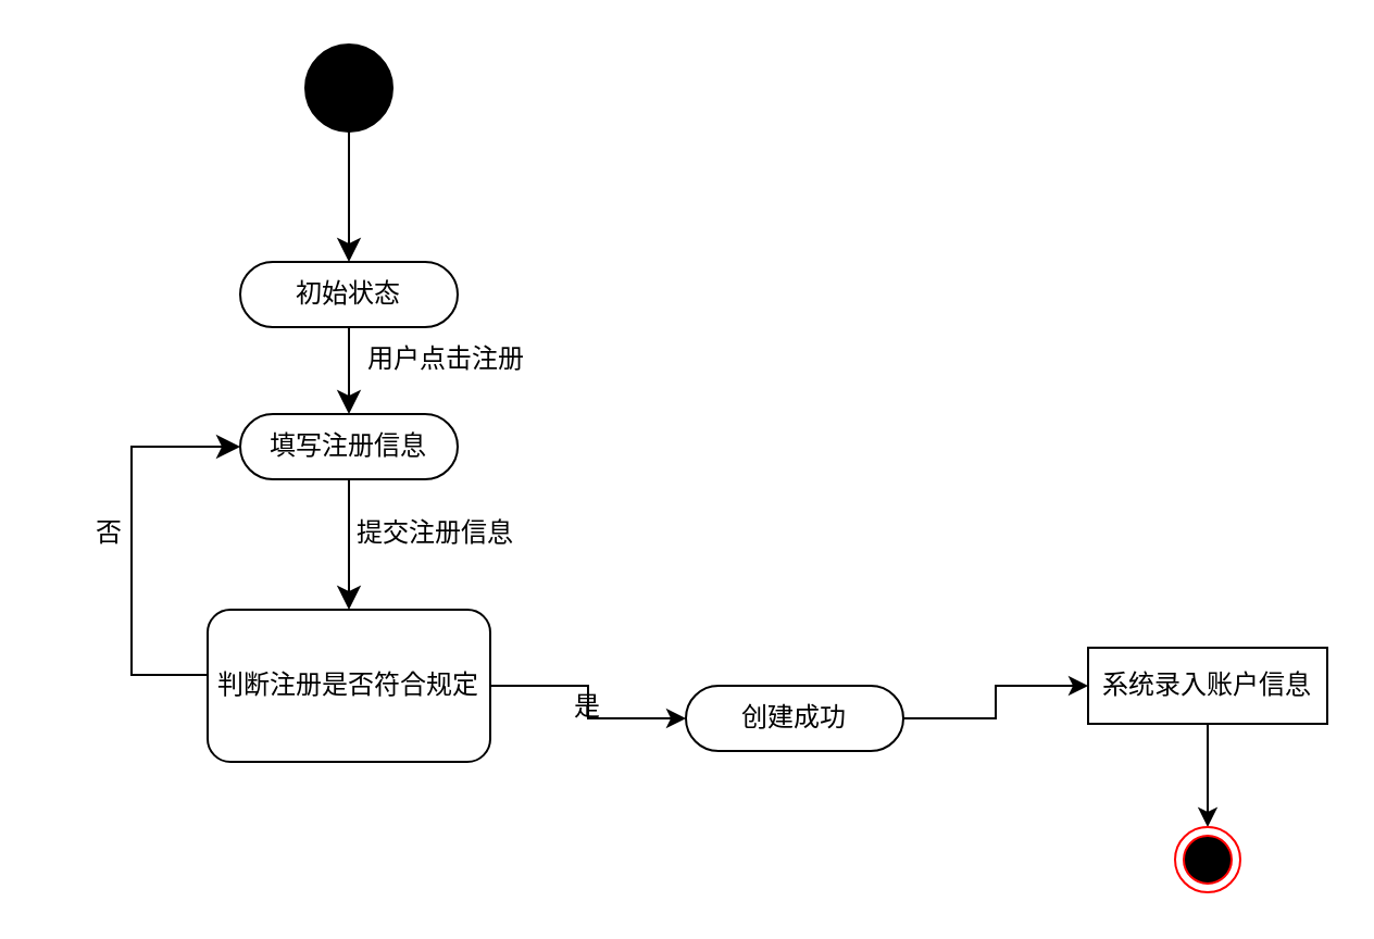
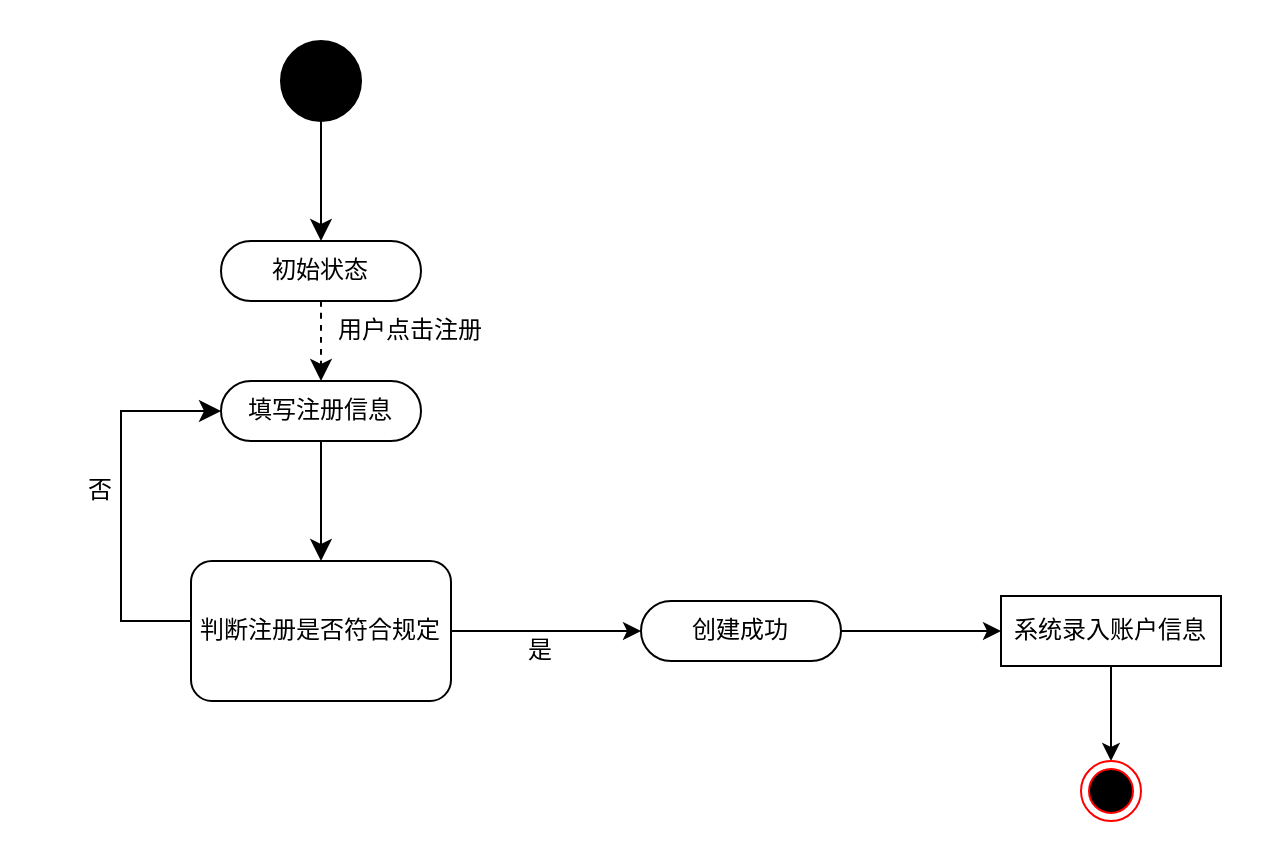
  <mxCell id="0" />
  <mxCell id="1" parent="0" />
  <mxCell id="2" style="edgeStyle=none;curved=1;rounded=0;orthogonalLoop=1;jettySize=auto;html=1;exitX=0.5;exitY=1;exitDx=0;exitDy=0;fontSize=12;startSize=8;endSize=8;" edge="1" parent="1" source="3" target="5"><mxGeometry relative="1" as="geometry" /></mxCell>
  <mxCell id="3" value="" style="ellipse;whiteSpace=wrap;html=1;rounded=0;shadow=0;comic=0;labelBackgroundColor=none;strokeWidth=1;fillColor=#000000;fontFamily=Verdana;fontSize=12;align=center;" vertex="1" parent="1"><mxGeometry x="140" y="20" width="40" height="40" as="geometry" /></mxCell>
- <mxCell id="4" style="edgeStyle=none;curved=1;rounded=0;orthogonalLoop=1;jettySize=auto;html=1;exitX=0.5;exitY=1;exitDx=0;exitDy=0;fontSize=12;startSize=8;endSize=8;" edge="1" parent="1" source="5" target="8"><mxGeometry relative="1" as="geometry" /></mxCell>
+ <mxCell id="4" style="edgeStyle=none;curved=1;rounded=0;orthogonalLoop=1;jettySize=auto;html=1;exitX=0.5;exitY=1;exitDx=0;exitDy=0;fontSize=12;startSize=8;endSize=8;dashed=1;" edge="1" parent="1" source="5" target="8"><mxGeometry relative="1" as="geometry" /></mxCell>
  <mxCell id="5" value="初始状态" style="rounded=1;whiteSpace=wrap;html=1;shadow=0;comic=0;labelBackgroundColor=none;strokeWidth=1;fontFamily=Verdana;fontSize=12;align=center;arcSize=50;" vertex="1" parent="1"><mxGeometry x="110" y="120" width="100" height="30" as="geometry" /></mxCell>
  <mxCell id="6" style="edgeStyle=none;curved=1;rounded=0;orthogonalLoop=1;jettySize=auto;html=1;exitX=0;exitY=0.5;exitDx=0;exitDy=0;fontSize=12;startSize=8;endSize=8;" edge="1" parent="1" source="8"><mxGeometry relative="1" as="geometry"><mxPoint x="109.903" y="205.161" as="targetPoint" /></mxGeometry></mxCell>
  <mxCell id="7" style="edgeStyle=none;curved=1;rounded=0;orthogonalLoop=1;jettySize=auto;html=1;exitX=0.5;exitY=1;exitDx=0;exitDy=0;fontSize=12;startSize=8;endSize=8;" edge="1" parent="1" source="8" target="10"><mxGeometry relative="1" as="geometry" /></mxCell>
  <mxCell id="8" value="填写注册信息" style="rounded=1;whiteSpace=wrap;html=1;shadow=0;comic=0;labelBackgroundColor=none;strokeWidth=1;fontFamily=Verdana;fontSize=12;align=center;arcSize=50;" vertex="1" parent="1"><mxGeometry x="110" y="190" width="100" height="30" as="geometry" /></mxCell>
  <mxCell id="9" style="edgeStyle=orthogonalEdgeStyle;rounded=0;orthogonalLoop=1;jettySize=auto;html=1;exitX=1;exitY=0.5;exitDx=0;exitDy=0;" edge="1" parent="1" source="10" target="13"><mxGeometry relative="1" as="geometry" /></mxCell>
  <mxCell id="10" value="判断注册是否符合规定" style="whiteSpace=wrap;html=1;rounded=1;" vertex="1" parent="1"><mxGeometry x="95" y="280" width="130" height="70" as="geometry" /></mxCell>
  <mxCell id="11" value="" style="edgeStyle=segmentEdgeStyle;endArrow=classic;html=1;curved=0;rounded=0;endSize=8;startSize=8;sourcePerimeterSpacing=0;targetPerimeterSpacing=0;fontSize=12;exitX=0;exitY=0.5;exitDx=0;exitDy=0;entryX=0;entryY=0.5;entryDx=0;entryDy=0;" edge="1" parent="1" source="10" target="8"><mxGeometry width="140" relative="1" as="geometry"><mxPoint x="89.94" y="309.97" as="sourcePoint" /><mxPoint x="130" y="190" as="targetPoint" /><Array as="points"><mxPoint x="95" y="310" /><mxPoint x="60" y="310" /><mxPoint x="60" y="205" /></Array></mxGeometry></mxCell>
  <mxCell id="12" value="" style="edgeStyle=orthogonalEdgeStyle;rounded=0;orthogonalLoop=1;jettySize=auto;html=1;" edge="1" parent="1" source="13" target="19"><mxGeometry relative="1" as="geometry" /></mxCell>
- <mxCell id="13" value="创建成功" style="rounded=1;whiteSpace=wrap;html=1;shadow=0;comic=0;labelBackgroundColor=none;strokeWidth=1;fontFamily=Verdana;fontSize=12;align=center;arcSize=50;" vertex="1" parent="1"><mxGeometry x="315" y="315" width="100" height="30" as="geometry" /></mxCell>
+ <mxCell id="13" value="创建成功" style="rounded=1;whiteSpace=wrap;html=1;shadow=0;comic=0;labelBackgroundColor=none;strokeWidth=1;fontFamily=Verdana;fontSize=12;align=center;arcSize=50;" vertex="1" parent="1"><mxGeometry x="320" y="300" width="100" height="30" as="geometry" /></mxCell>
  <mxCell id="14" value="用户点击注册" style="text;strokeColor=none;align=center;fillColor=none;html=1;verticalAlign=middle;whiteSpace=wrap;rounded=0;" vertex="1" parent="1"><mxGeometry x="150" y="160" width="110" height="10" as="geometry" /></mxCell>
- <mxCell id="15" value="提交注册信息" style="text;strokeColor=none;align=center;fillColor=none;html=1;verticalAlign=middle;whiteSpace=wrap;rounded=0;" vertex="1" parent="1"><mxGeometry x="140" y="230" width="120" height="30" as="geometry" /></mxCell>
  <mxCell id="16" value="否" style="text;strokeColor=none;align=center;fillColor=none;html=1;verticalAlign=middle;whiteSpace=wrap;rounded=0;" vertex="1" parent="1"><mxGeometry x="20" y="230" width="60" height="30" as="geometry" /></mxCell>
  <mxCell id="17" value="是" style="text;strokeColor=none;align=center;fillColor=none;html=1;verticalAlign=middle;whiteSpace=wrap;rounded=0;" vertex="1" parent="1"><mxGeometry x="240" y="310" width="60" height="30" as="geometry" /></mxCell>
  <mxCell id="18" style="edgeStyle=orthogonalEdgeStyle;rounded=0;orthogonalLoop=1;jettySize=auto;html=1;exitX=0.5;exitY=1;exitDx=0;exitDy=0;" edge="1" parent="1" source="19" target="20"><mxGeometry relative="1" as="geometry" /></mxCell>
  <mxCell id="19" value="系统录入账户信息" style="whiteSpace=wrap;html=1;fontFamily=Verdana;shadow=0;comic=0;labelBackgroundColor=none;strokeWidth=1;arcSize=50;rounded=0;" vertex="1" parent="1"><mxGeometry x="500" y="297.5" width="110" height="35" as="geometry" /></mxCell>
  <mxCell id="20" value="" style="ellipse;html=1;shape=endState;fillColor=#000000;strokeColor=#ff0000;" vertex="1" parent="1"><mxGeometry x="540" y="380" width="30" height="30" as="geometry" /></mxCell>
